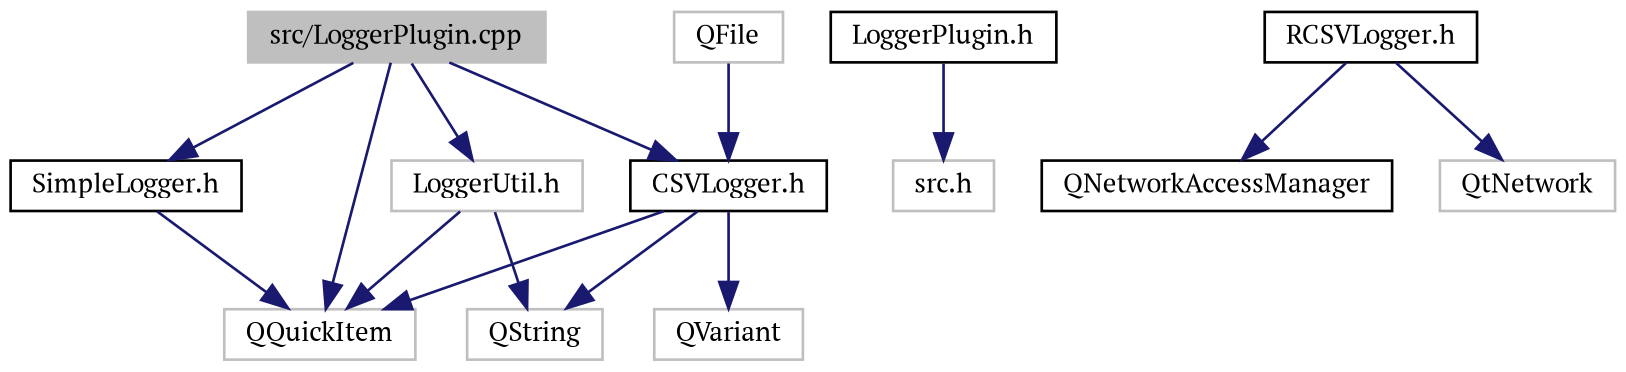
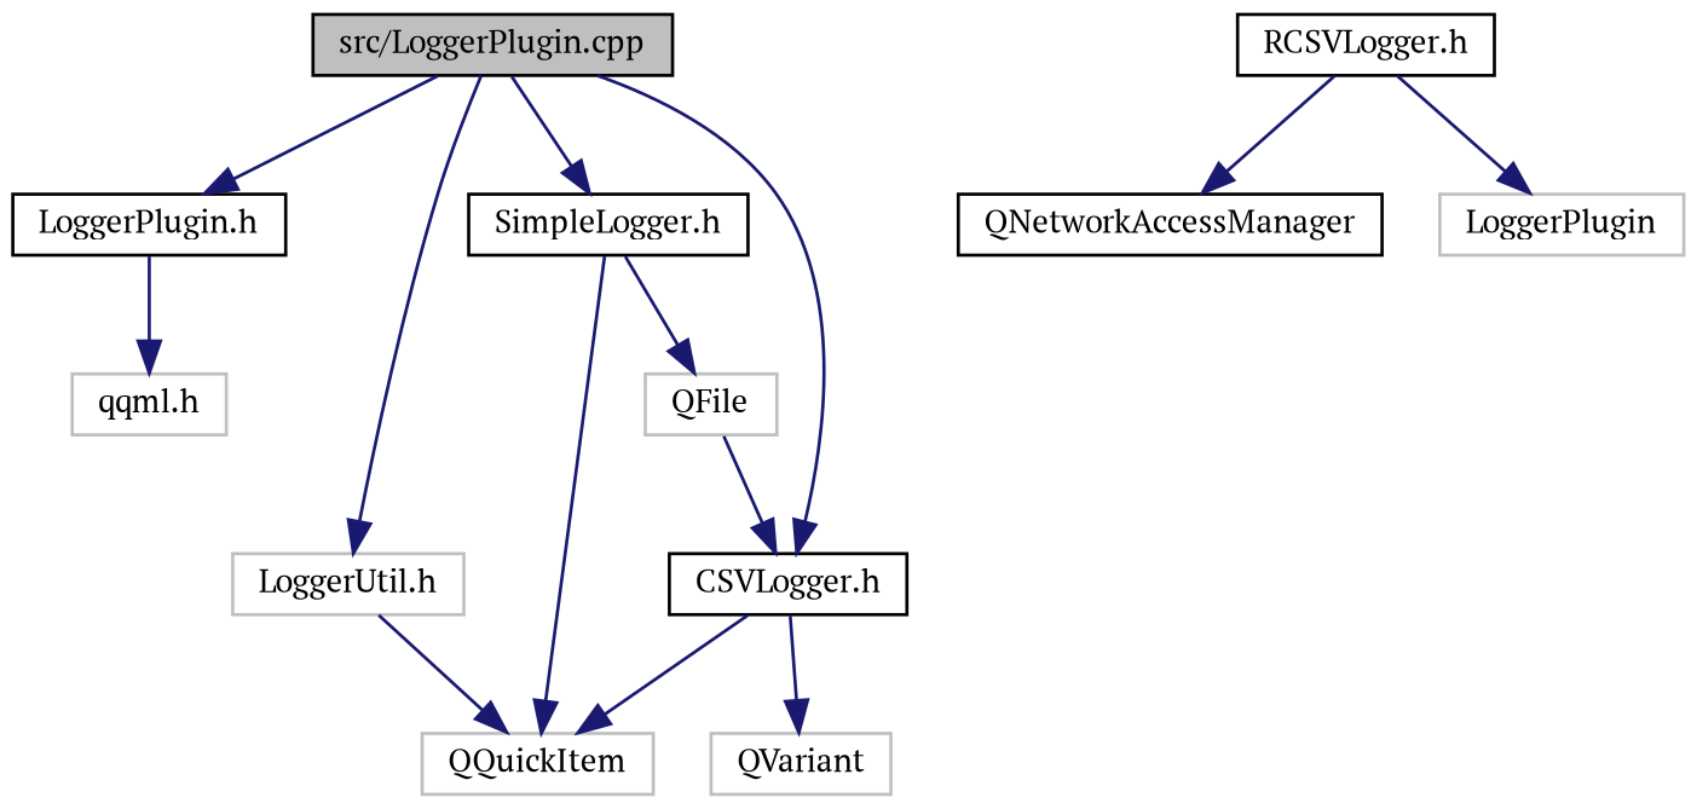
  digraph {
    fontname="PT Serif"
    node [color=grey75 fillcolor=white fontname="PT Serif" fontsize=10 shape=record style=filled]
    edge [color=midnightblue fontname="PT Serif" fontsize=10 labelfontname=Helvetica labelfontsize=10 style=solid]
-   n1 [fillcolor=grey75 fontcolor=black height=0.2 label="src/LoggerPlugin.cpp" width=0.4]
+   n1 [color=black fillcolor=grey75 fontcolor=black height=0.2 label="src/LoggerPlugin.cpp" width=0.4]
    n2 [color=black height=0.2 label="LoggerPlugin.h" width=0.4]
    n3 [height=0.2 label="LoggerUtil.h" width=0.4]
    n4 [color=black height=0.2 label="SimpleLogger.h" width=0.4]
    n5 [color=black height=0.2 label="CSVLogger.h" width=0.4]
-   n6 [height=0.2 label="src.h" width=0.4]
+   n6 [height=0.2 label="qqml.h" width=0.4]
    n7 [height=0.2 label=QQuickItem width=0.4]
-   n8 [height=0.2 label=QString width=0.4]
    n9 [height=0.2 label=QFile width=0.4]
    n10 [height=0.2 label=QVariant width=0.4]
    n11 [color=black height=0.2 label="RCSVLogger.h" width=0.4]
    n12 [color=black height=0.2 label=QNetworkAccessManager width=0.4]
-   n13 [height=0.2 label=QtNetwork width=0.4]
-   n1 -> n7
+   n13 [height=0.2 label=LoggerPlugin width=0.4]
+   n1 -> n2
    n1 -> n3
    n1 -> n4
    n1 -> n5
    n2 -> n6
    n3 -> n7
-   n3 -> n8
    n4 -> n7
+   n4 -> n9
    n5 -> n7
-   n5 -> n8
    n5 -> n10
    n9 -> n5
    n11 -> n12
    n11 -> n13
  }
